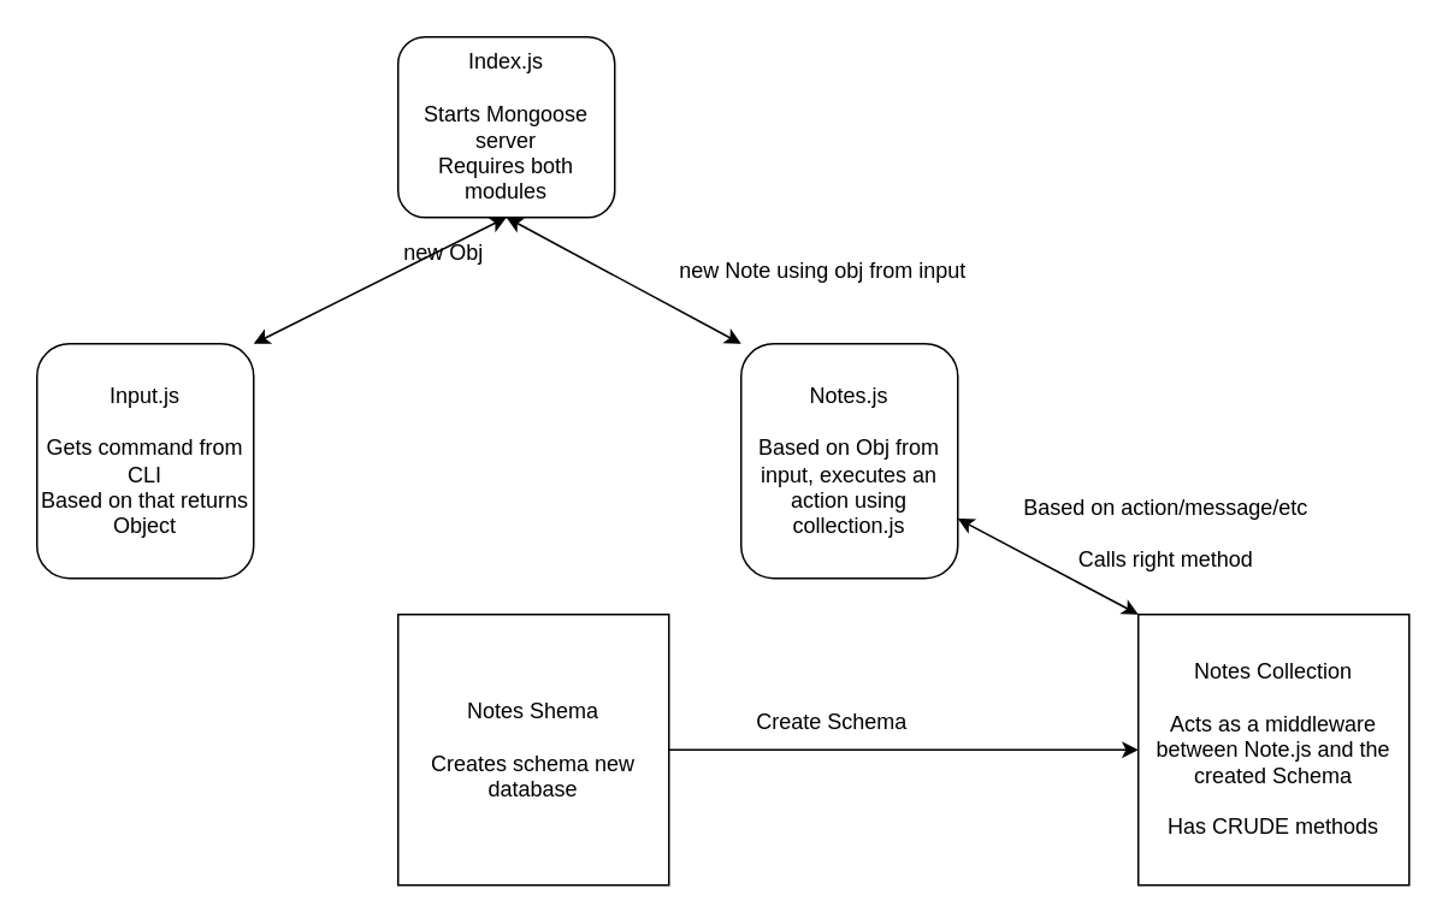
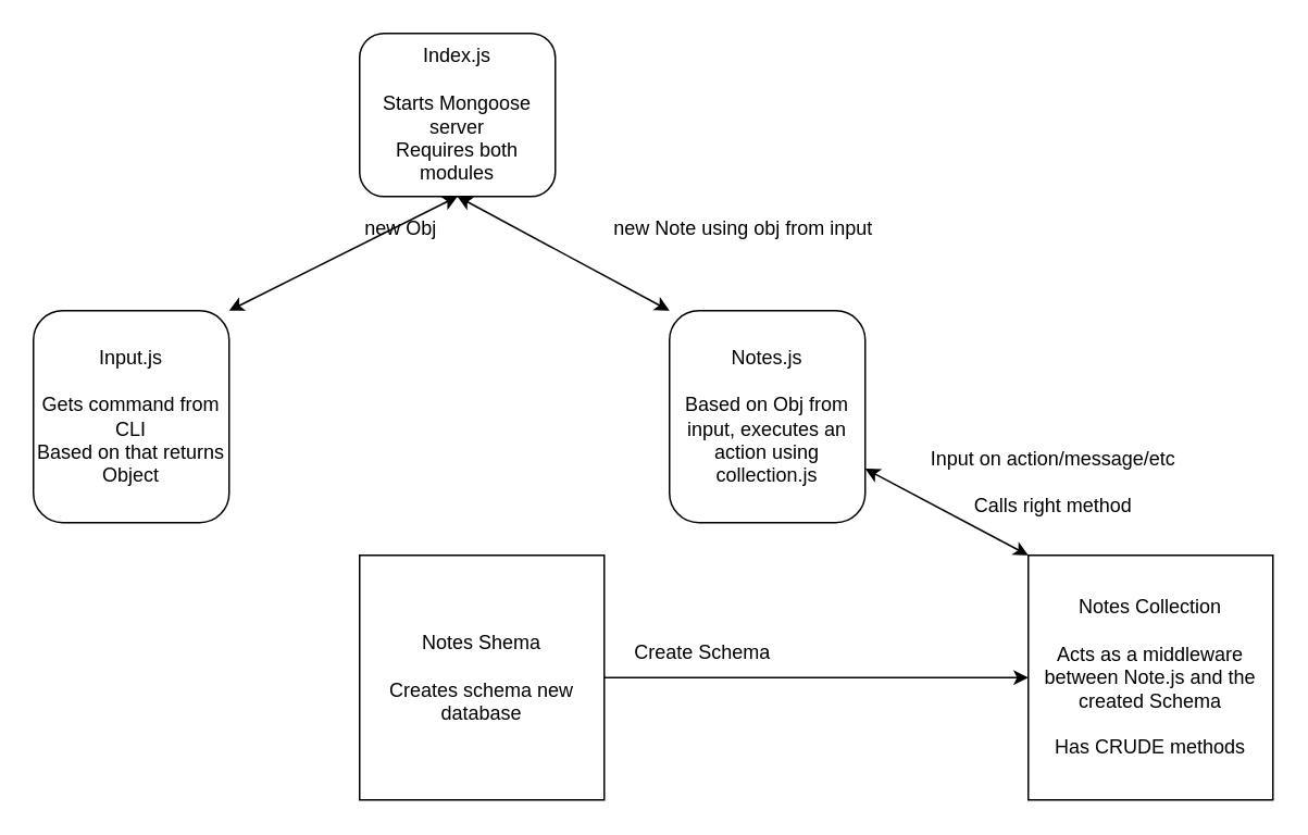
  <mxCell id="0" />
  <mxCell id="1" parent="0" />
  <mxCell id="2" value="Index.js&lt;br&gt;&lt;br&gt;Starts Mongoose server&lt;br&gt;Requires both modules" style="rounded=1;whiteSpace=wrap;html=1;" vertex="1" parent="1"><mxGeometry x="220" width="120" height="100" as="geometry" y="20" /></mxCell>
  <mxCell id="3" value="Input.js&lt;br&gt;&lt;br&gt;Gets command from CLI&lt;br&gt;Based on that returns Object" style="rounded=1;whiteSpace=wrap;html=1;" vertex="1" parent="1"><mxGeometry x="20" y="190" width="120" height="130" as="geometry" /></mxCell>
  <mxCell id="4" value="Notes.js&lt;br&gt;&lt;br&gt;Based on Obj from input, executes an action using collection.js" style="rounded=1;whiteSpace=wrap;html=1;" vertex="1" parent="1"><mxGeometry x="410" y="190" width="120" height="130" as="geometry" /></mxCell>
  <mxCell id="5" value="" style="endArrow=classic;startArrow=classic;html=1;entryX=0.5;entryY=1;entryDx=0;entryDy=0;exitX=1;exitY=0;exitDx=0;exitDy=0;" edge="1" parent="1" source="3" target="2"><mxGeometry width="50" height="50" relative="1" as="geometry"><mxPoint x="290" y="210" as="sourcePoint" /><mxPoint x="340" y="160" as="targetPoint" /></mxGeometry></mxCell>
  <mxCell id="6" value="new Obj" style="text;html=1;align=center;verticalAlign=middle;resizable=0;points=[];autosize=1;" vertex="1" parent="1"><mxGeometry x="215" y="130" width="60" height="20" as="geometry" /></mxCell>
  <mxCell id="7" value="" style="endArrow=classic;startArrow=classic;html=1;entryX=0.5;entryY=1;entryDx=0;entryDy=0;exitX=0;exitY=0;exitDx=0;exitDy=0;" edge="1" parent="1" source="4" target="2"><mxGeometry width="50" height="50" relative="1" as="geometry"><mxPoint x="290" y="170" as="sourcePoint" /><mxPoint x="340" y="120" as="targetPoint" /></mxGeometry></mxCell>
- <mxCell id="8" value="new Note using obj from input&lt;br&gt;" style="text;html=1;align=center;verticalAlign=middle;resizable=0;points=[];autosize=1;" vertex="1" parent="1"><mxGeometry x="370" y="140" width="170" height="20" as="geometry" /></mxCell>
+ <mxCell id="8" value="new Note using obj from input&lt;br&gt;" style="text;html=1;align=center;verticalAlign=middle;resizable=0;points=[];autosize=1;" vertex="1" parent="1"><mxGeometry x="370" y="130" width="170" height="20" as="geometry" /></mxCell>
  <mxCell id="9" value="Notes Shema&lt;br&gt;&lt;br&gt;Creates schema new database" style="whiteSpace=wrap;html=1;aspect=fixed;" vertex="1" parent="1"><mxGeometry x="220" y="340" width="150" height="150" as="geometry" /></mxCell>
  <mxCell id="10" value="Notes Collection&lt;br&gt;&lt;br&gt;Acts as a middleware between Note.js and the created Schema&lt;br&gt;&lt;br&gt;Has CRUDE methods" style="whiteSpace=wrap;html=1;aspect=fixed;" vertex="1" parent="1"><mxGeometry x="630" y="340" width="150" height="150" as="geometry" /></mxCell>
  <mxCell id="11" value="" style="endArrow=classic;html=1;exitX=1;exitY=0.5;exitDx=0;exitDy=0;entryX=0;entryY=0.5;entryDx=0;entryDy=0;" edge="1" parent="1" source="9" target="10"><mxGeometry width="50" height="50" relative="1" as="geometry"><mxPoint x="360" y="370" as="sourcePoint" /><mxPoint x="410" y="320" as="targetPoint" /></mxGeometry></mxCell>
- <mxCell id="12" value="Create Schema" style="text;html=1;align=center;verticalAlign=middle;resizable=0;points=[];autosize=1;" vertex="1" parent="1"><mxGeometry x="410" y="390" width="100" height="20" as="geometry" /></mxCell>
+ <mxCell id="12" value="Create Schema" style="text;html=1;align=center;verticalAlign=middle;resizable=0;points=[];autosize=1;" vertex="1" parent="1"><mxGeometry x="380" y="390" width="100" height="20" as="geometry" /></mxCell>
  <mxCell id="13" value="" style="endArrow=classic;startArrow=classic;html=1;entryX=0;entryY=0;entryDx=0;entryDy=0;" edge="1" parent="1" source="4" target="10"><mxGeometry width="50" height="50" relative="1" as="geometry"><mxPoint x="480" y="330" as="sourcePoint" /><mxPoint x="530" y="280" as="targetPoint" /></mxGeometry></mxCell>
- <mxCell id="14" value="Based on action/message/etc&lt;br&gt;&lt;br&gt;Calls right method" style="text;html=1;align=center;verticalAlign=middle;resizable=0;points=[];autosize=1;" vertex="1" parent="1"><mxGeometry x="560" y="270" width="170" height="50" as="geometry" /></mxCell>
+ <mxCell id="14" value="Input on action/message/etc&lt;br&gt;&lt;br&gt;Calls right method" style="text;html=1;align=center;verticalAlign=middle;resizable=0;points=[];autosize=1;" vertex="1" parent="1"><mxGeometry x="560" y="270" width="170" height="50" as="geometry" /></mxCell>
